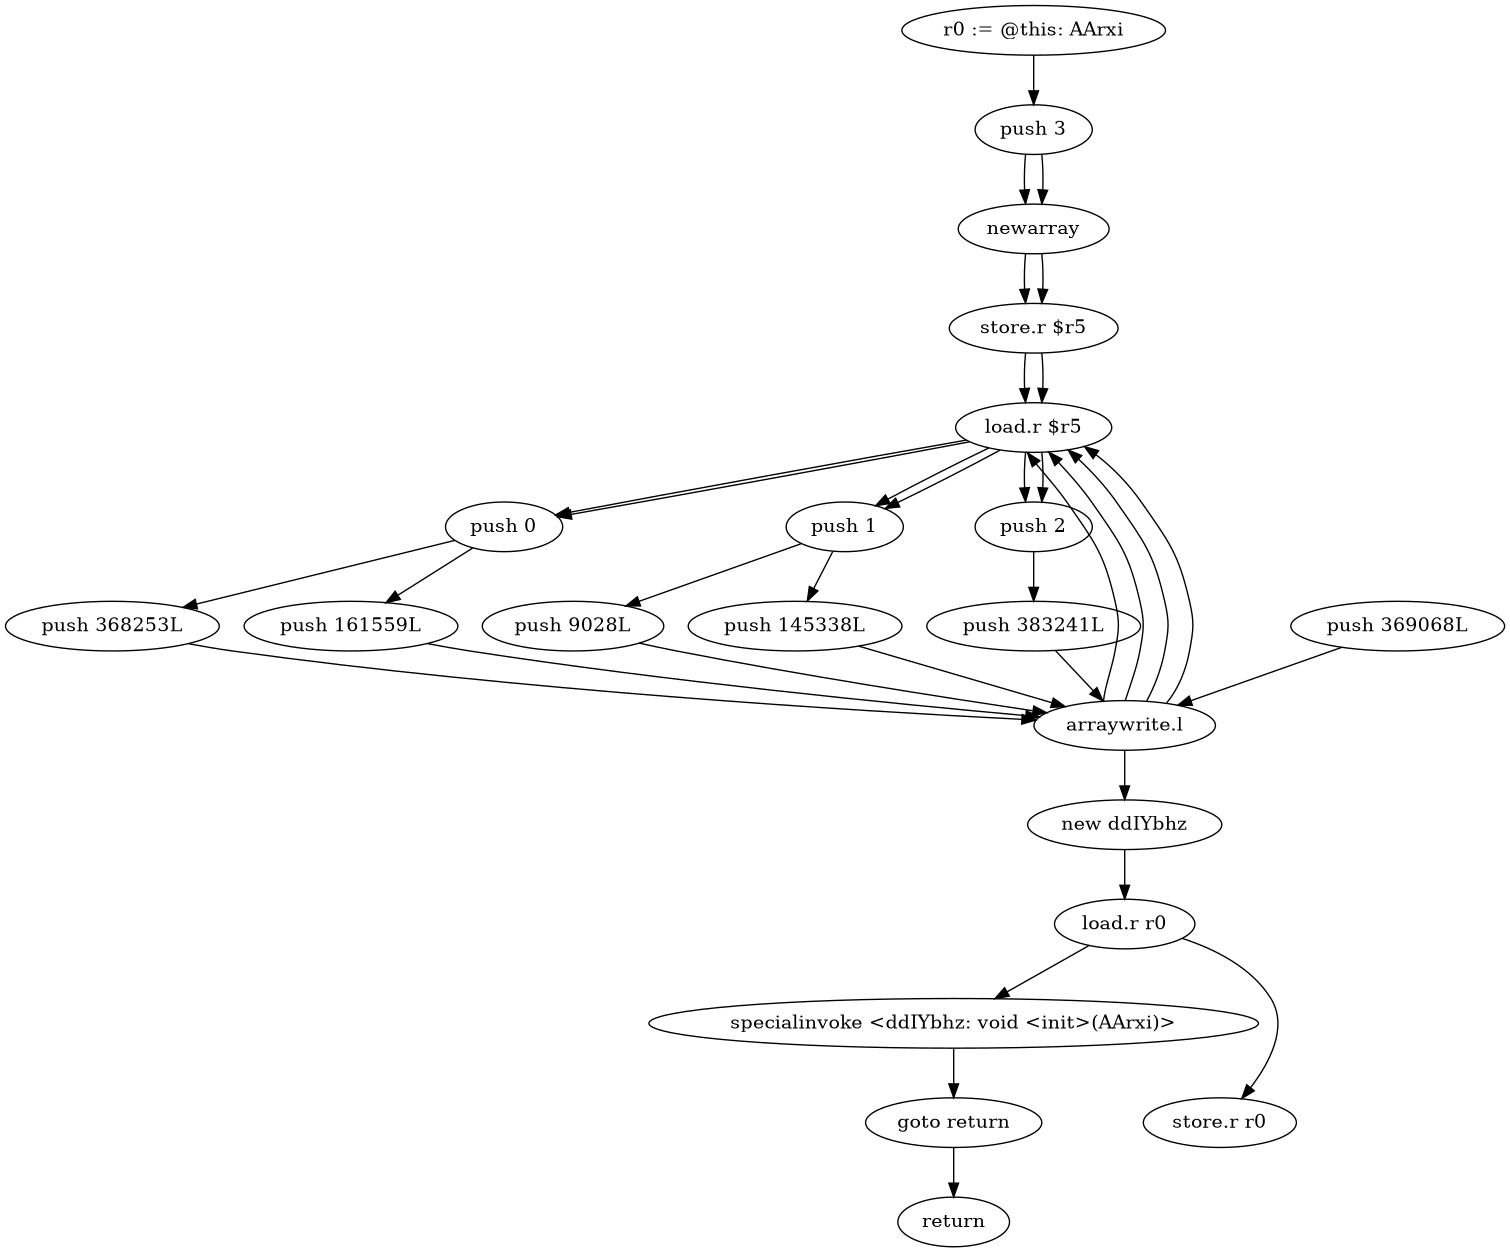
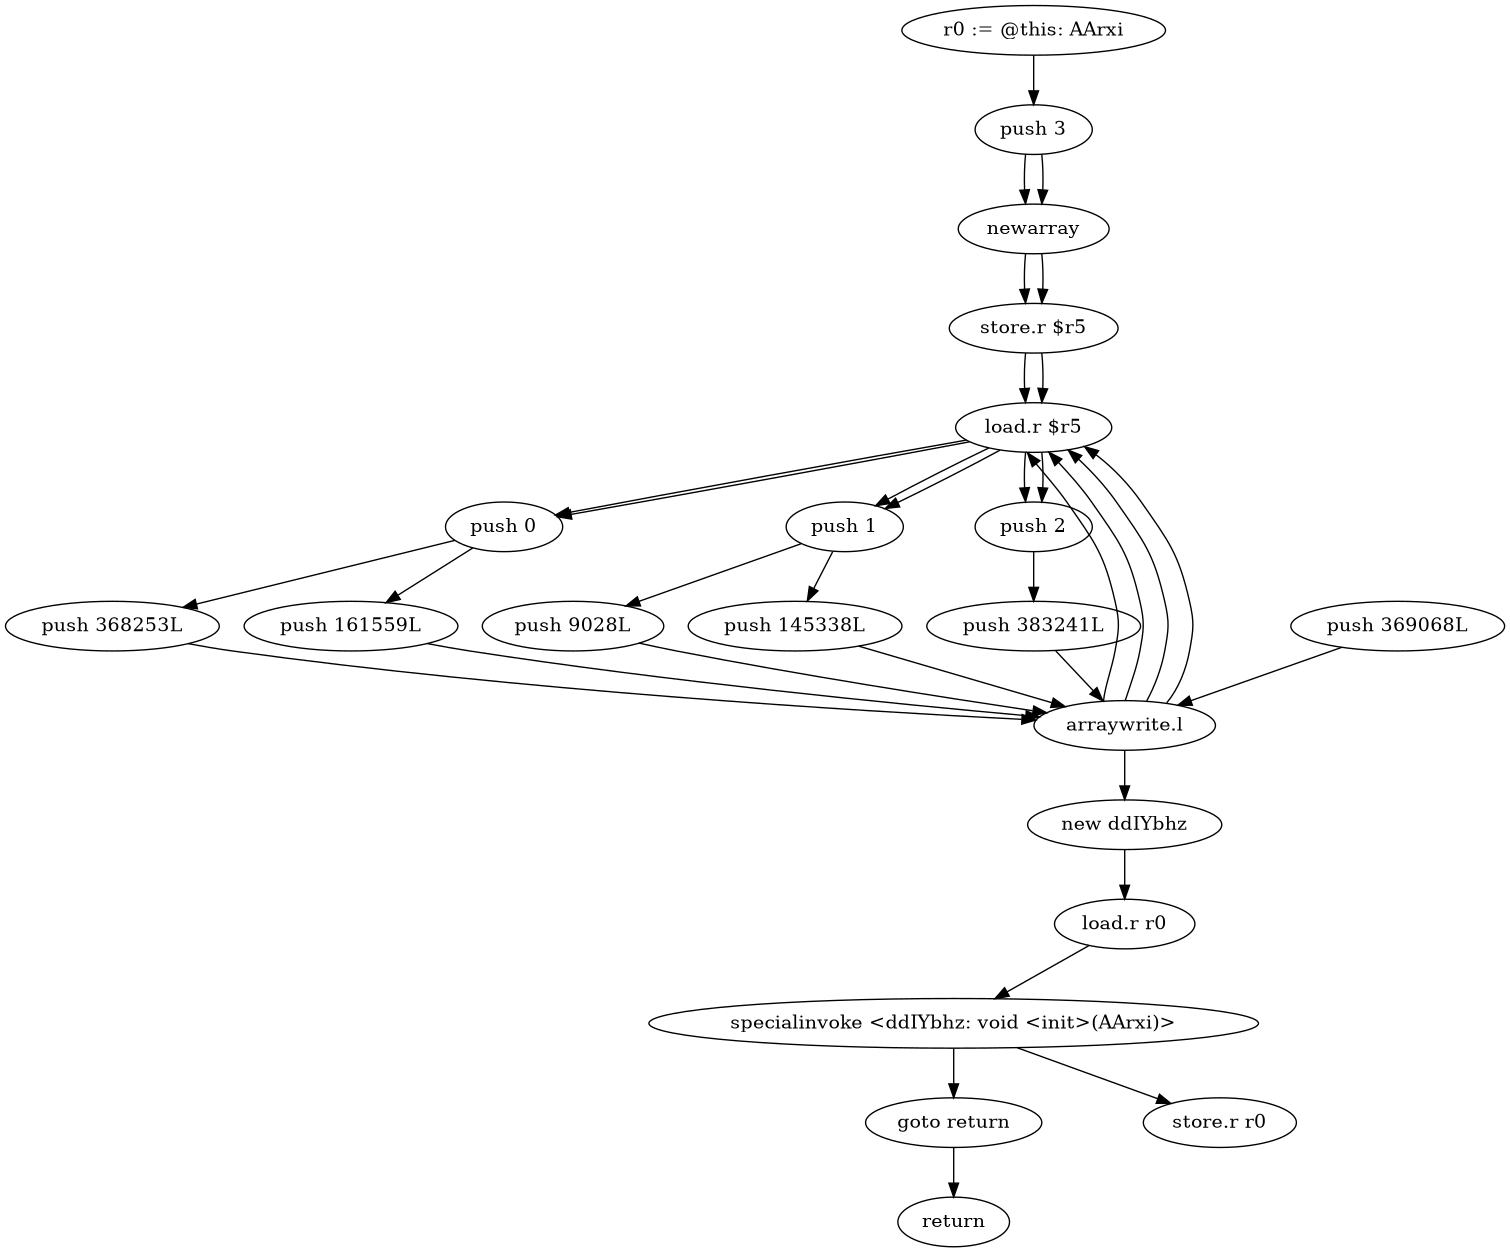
  digraph {
    "r0 := @this: AArxi"
    "push 3"
    newarray
    "store.r $r5"
    "load.r $r5"
    "push 0"
    "push 1"
    "push 2"
    "push 368253L"
    "push 161559L"
    "push 9028L"
    "push 145338L"
    "push 383241L"
    "arraywrite.l"
    "new ddIYbhz"
    "load.r r0"
    "push 369068L"
    "specialinvoke <ddIYbhz: void <init>(AArxi)>"
    "goto return"
    "store.r r0"
    return
    "r0 := @this: AArxi" -> "push 3"
    "push 3" -> newarray
    "push 3" -> newarray
    newarray -> "store.r $r5"
    newarray -> "store.r $r5"
    "store.r $r5" -> "load.r $r5"
    "store.r $r5" -> "load.r $r5"
    "load.r $r5" -> "push 0"
    "load.r $r5" -> "push 0"
    "load.r $r5" -> "push 1"
    "load.r $r5" -> "push 1"
    "load.r $r5" -> "push 2"
    "load.r $r5" -> "push 2"
    "push 0" -> "push 368253L"
    "push 0" -> "push 161559L"
    "push 1" -> "push 9028L"
    "push 1" -> "push 145338L"
    "push 2" -> "push 383241L"
    "push 368253L" -> "arraywrite.l"
    "push 161559L" -> "arraywrite.l"
    "push 9028L" -> "arraywrite.l"
    "push 145338L" -> "arraywrite.l"
    "push 383241L" -> "arraywrite.l"
    "arraywrite.l" -> "load.r $r5"
    "arraywrite.l" -> "load.r $r5"
    "arraywrite.l" -> "load.r $r5"
    "arraywrite.l" -> "load.r $r5"
    "arraywrite.l" -> "new ddIYbhz"
    "new ddIYbhz" -> "load.r r0"
    "load.r r0" -> "specialinvoke <ddIYbhz: void <init>(AArxi)>"
    "push 369068L" -> "arraywrite.l"
    "specialinvoke <ddIYbhz: void <init>(AArxi)>" -> "goto return"
-   "load.r r0" -> "store.r r0"
+   "specialinvoke <ddIYbhz: void <init>(AArxi)>" -> "store.r r0"
    "goto return" -> return
  }
